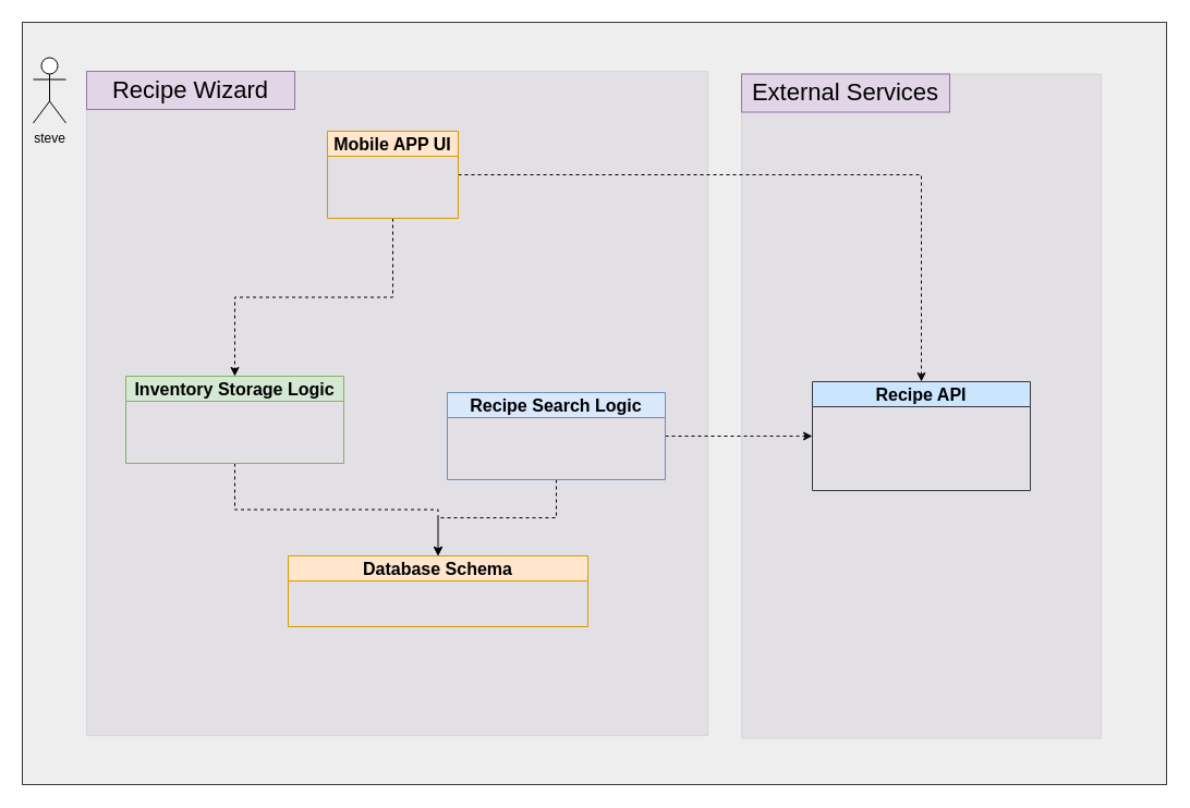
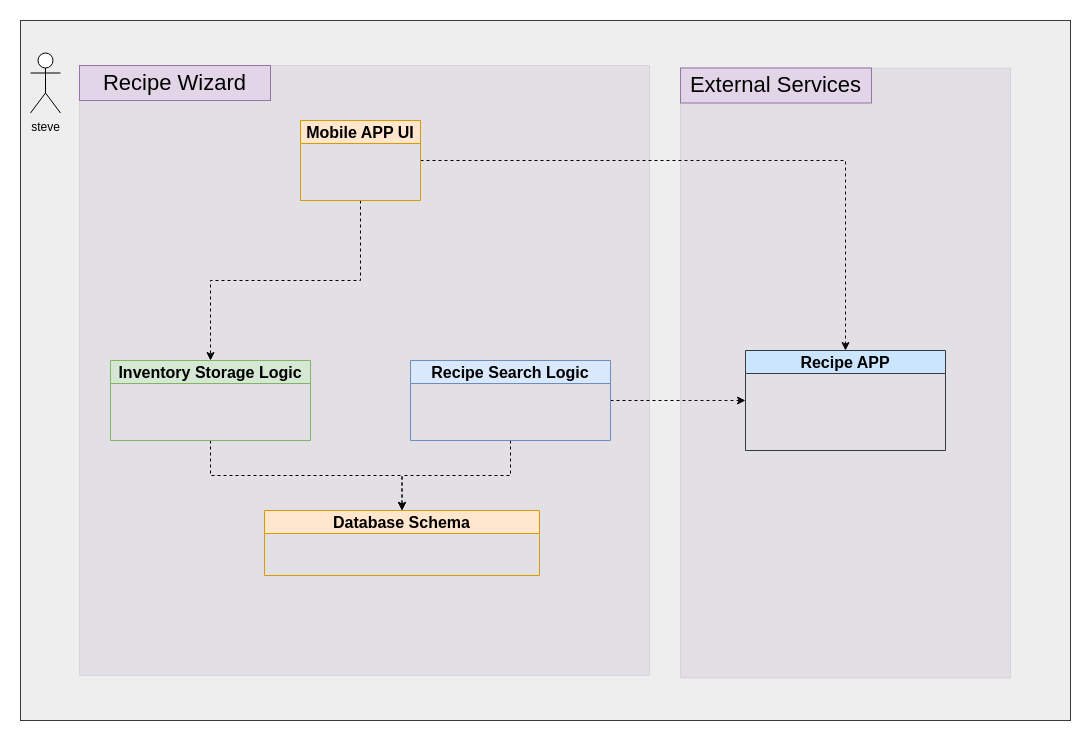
  <mxCell id="0" />
  <mxCell id="1" parent="0" />
  <mxCell id="2" value="" style="rounded=0;whiteSpace=wrap;html=1;fillColor=#eeeeee;strokeColor=#36393d;" vertex="1" parent="1"><mxGeometry x="20" y="20" width="1050" height="700" as="geometry" /></mxCell>
  <mxCell id="3" value="" style="rounded=0;whiteSpace=wrap;html=1;fillColor=#76608a;fontColor=#ffffff;strokeColor=#432D57;opacity=10;" vertex="1" parent="1"><mxGeometry x="79" y="65" width="570" height="610" as="geometry" /></mxCell>
  <mxCell id="4" value="Database Schema" style="swimlane;whiteSpace=wrap;html=1;fillColor=#ffe6cc;strokeColor=#d79b00;fontSize=16;" vertex="1" parent="1"><mxGeometry x="264" y="510" width="275" height="65" as="geometry" /></mxCell>
  <mxCell id="5" style="edgeStyle=orthogonalEdgeStyle;rounded=0;orthogonalLoop=1;jettySize=auto;html=1;dashed=1;" edge="1" parent="1" source="6" target="4"><mxGeometry relative="1" as="geometry" /></mxCell>
- <mxCell id="6" value="Inventory Storage Logic" style="swimlane;whiteSpace=wrap;html=1;fillColor=#d5e8d4;strokeColor=#82b366;startSize=23;fontSize=16;" vertex="1" parent="1"><mxGeometry x="115" y="345" width="200" height="80" as="geometry" /></mxCell>
+ <mxCell id="6" value="Inventory Storage Logic" style="swimlane;whiteSpace=wrap;html=1;fillColor=#d5e8d4;strokeColor=#82b366;startSize=23;fontSize=16;" vertex="1" parent="1"><mxGeometry x="110" y="360" width="200" height="80" as="geometry" /></mxCell>
  <mxCell id="7" style="edgeStyle=orthogonalEdgeStyle;rounded=0;orthogonalLoop=1;jettySize=auto;html=1;dashed=1;" edge="1" parent="1" source="9" target="4"><mxGeometry relative="1" as="geometry" /></mxCell>
  <mxCell id="8" style="edgeStyle=orthogonalEdgeStyle;rounded=0;orthogonalLoop=1;jettySize=auto;html=1;dashed=1;" edge="1" parent="1" source="9" target="14"><mxGeometry relative="1" as="geometry" /></mxCell>
  <mxCell id="9" value="Recipe Search Logic" style="swimlane;whiteSpace=wrap;html=1;fillColor=#dae8fc;strokeColor=#6c8ebf;startSize=23;fontSize=16;" vertex="1" parent="1"><mxGeometry x="410" y="360" width="200" height="80" as="geometry" /></mxCell>
  <mxCell id="10" style="edgeStyle=orthogonalEdgeStyle;rounded=0;orthogonalLoop=1;jettySize=auto;html=1;dashed=1;" edge="1" parent="1" source="12" target="6"><mxGeometry relative="1" as="geometry" /></mxCell>
  <mxCell id="11" style="edgeStyle=orthogonalEdgeStyle;rounded=0;orthogonalLoop=1;jettySize=auto;html=1;dashed=1;" edge="1" parent="1" source="12" target="14"><mxGeometry relative="1" as="geometry" /></mxCell>
  <mxCell id="12" value="Mobile APP UI" style="swimlane;whiteSpace=wrap;html=1;fillColor=#ffe6cc;strokeColor=#d79b00;fontSize=16;" vertex="1" parent="1"><mxGeometry x="300" y="120" width="120" height="80" as="geometry" /></mxCell>
  <mxCell id="13" value="" style="rounded=0;whiteSpace=wrap;html=1;fillColor=#76608a;fontColor=#ffffff;strokeColor=#432D57;opacity=10;" vertex="1" parent="1"><mxGeometry x="680" y="67.5" width="330" height="610" as="geometry" /></mxCell>
- <mxCell id="14" value="Recipe API" style="swimlane;whiteSpace=wrap;html=1;fillColor=#cce5ff;strokeColor=#36393d;fontSize=16;" vertex="1" parent="1"><mxGeometry x="745" y="350" width="200" height="100" as="geometry" /></mxCell>
+ <mxCell id="14" value="Recipe APP" style="swimlane;whiteSpace=wrap;html=1;fillColor=#cce5ff;strokeColor=#36393d;fontSize=16;" vertex="1" parent="1"><mxGeometry x="745" y="350" width="200" height="100" as="geometry" /></mxCell>
  <mxCell id="15" value="&lt;font style=&quot;font-size: 22px;&quot;&gt;Recipe Wizard&lt;br style=&quot;font-size: 22px;&quot;&gt;&lt;/font&gt;" style="rounded=0;whiteSpace=wrap;html=1;fontSize=22;fillColor=#e1d5e7;strokeColor=#9673a6;gradientColor=none;" vertex="1" parent="1"><mxGeometry x="79" y="65" width="191" height="35" as="geometry" /></mxCell>
  <mxCell id="16" value="&lt;font style=&quot;font-size: 22px;&quot;&gt;External Services&lt;br style=&quot;font-size: 22px;&quot;&gt;&lt;/font&gt;" style="rounded=0;whiteSpace=wrap;html=1;fontSize=22;fillColor=#e1d5e7;strokeColor=#9673a6;gradientColor=none;" vertex="1" parent="1"><mxGeometry x="680" y="67.5" width="191" height="35" as="geometry" /></mxCell>
  <mxCell id="17" value="steve&lt;br&gt;" style="shape=umlActor;verticalLabelPosition=bottom;verticalAlign=top;html=1;outlineConnect=0;" vertex="1" parent="1"><mxGeometry x="30" y="52.5" width="30" height="60" as="geometry" /></mxCell>
